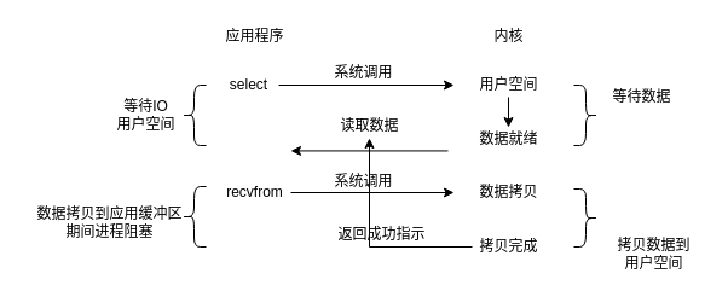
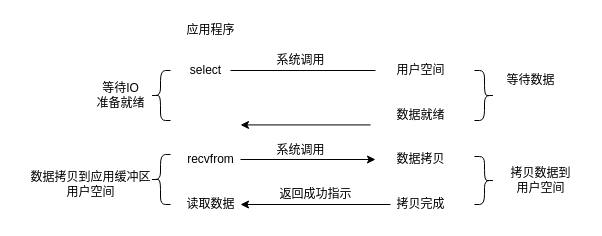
  <mxCell id="0" />
  <mxCell id="1" parent="0" />
  <mxCell id="2" value="应用程序&lt;br&gt;" style="text;html=1;align=center;verticalAlign=middle;resizable=0;points=[];autosize=1;" parent="1" vertex="1"><mxGeometry x="180" y="20" width="60" height="20" as="geometry" /></mxCell>
- <mxCell id="3" value="" style="edgeStyle=orthogonalEdgeStyle;rounded=0;orthogonalLoop=1;jettySize=auto;html=1;" parent="1" source="4" target="6" edge="1"><mxGeometry relative="1" as="geometry" /></mxCell>
+ <mxCell id="3" value="" style="edgeStyle=orthogonalEdgeStyle;rounded=0;orthogonalLoop=1;jettySize=auto;html=1;endArrow=none;" parent="1" source="4" target="6" edge="1"><mxGeometry relative="1" as="geometry" /></mxCell>
  <mxCell id="4" value="select" style="text;html=1;align=center;verticalAlign=middle;resizable=0;points=[];autosize=1;" parent="1" vertex="1"><mxGeometry x="180" y="60" width="50" height="20" as="geometry" /></mxCell>
- <mxCell id="5" value="" style="edgeStyle=orthogonalEdgeStyle;rounded=0;orthogonalLoop=1;jettySize=auto;html=1;" edge="1" parent="1" source="6" target="7"><mxGeometry relative="1" as="geometry" /></mxCell>
  <mxCell id="6" value="用户空间" style="text;html=1;align=center;verticalAlign=middle;resizable=0;points=[];autosize=1;" parent="1" vertex="1"><mxGeometry x="375" y="60" width="90" height="20" as="geometry" /></mxCell>
  <mxCell id="7" value="数据就绪" style="text;html=1;align=center;verticalAlign=middle;resizable=0;points=[];autosize=1;" parent="1" vertex="1"><mxGeometry x="390" y="105" width="60" height="20" as="geometry" /></mxCell>
  <mxCell id="8" value="数据拷贝" style="text;html=1;align=center;verticalAlign=middle;resizable=0;points=[];autosize=1;" parent="1" vertex="1"><mxGeometry x="390" y="149" width="60" height="20" as="geometry" /></mxCell>
  <mxCell id="9" value="" style="edgeStyle=orthogonalEdgeStyle;rounded=0;orthogonalLoop=1;jettySize=auto;html=1;" parent="1" source="10" target="11" edge="1"><mxGeometry relative="1" as="geometry" /></mxCell>
  <mxCell id="10" value="拷贝完成" style="text;html=1;align=center;verticalAlign=middle;resizable=0;points=[];autosize=1;" parent="1" vertex="1"><mxGeometry x="390" y="194" width="60" height="20" as="geometry" /></mxCell>
- <mxCell id="11" value="读取数据" style="text;html=1;align=center;verticalAlign=middle;resizable=0;points=[];autosize=1;" parent="1" vertex="1"><mxGeometry x="275" y="94" width="60" height="20" as="geometry" /></mxCell>
+ <mxCell id="11" value="读取数据" style="text;html=1;align=center;verticalAlign=middle;resizable=0;points=[];autosize=1;" parent="1" vertex="1"><mxGeometry x="180" y="194" width="60" height="20" as="geometry" /></mxCell>
  <mxCell id="12" value="" style="shape=curlyBracket;whiteSpace=wrap;html=1;rounded=1;" parent="1" vertex="1"><mxGeometry x="150" y="70" width="20" height="50" as="geometry" /></mxCell>
  <mxCell id="13" value="" style="shape=curlyBracket;whiteSpace=wrap;html=1;rounded=1;rotation=-180;" parent="1" vertex="1"><mxGeometry x="474" y="70" width="20" height="50" as="geometry" /></mxCell>
  <mxCell id="14" value="" style="shape=curlyBracket;whiteSpace=wrap;html=1;rounded=1;rotation=-180;" parent="1" vertex="1"><mxGeometry x="474" y="156" width="20" height="48" as="geometry" /></mxCell>
  <mxCell id="15" value="等待数据" style="text;html=1;align=center;verticalAlign=middle;resizable=0;points=[];autosize=1;" parent="1" vertex="1"><mxGeometry x="500" y="70" width="60" height="20" as="geometry" /></mxCell>
- <mxCell id="16" value="拷贝数据到&lt;br&gt;用户空间" style="text;html=1;align=center;verticalAlign=middle;resizable=0;points=[];autosize=1;" parent="1" vertex="1"><mxGeometry x="500" y="195" width="80" height="30" as="geometry" /></mxCell>
+ <mxCell id="16" value="拷贝数据到&lt;br&gt;用户空间" style="text;html=1;align=center;verticalAlign=middle;resizable=0;points=[];autosize=1;" parent="1" vertex="1"><mxGeometry x="500" y="165" width="80" height="30" as="geometry" /></mxCell>
  <mxCell id="17" value="系统调用" style="text;html=1;align=center;verticalAlign=middle;resizable=0;points=[];autosize=1;" parent="1" vertex="1"><mxGeometry x="270" y="50" width="60" height="20" as="geometry" /></mxCell>
  <mxCell id="18" value="返回成功指示" style="text;html=1;align=center;verticalAlign=middle;resizable=0;points=[];autosize=1;" parent="1" vertex="1"><mxGeometry x="270" y="184" width="90" height="20" as="geometry" /></mxCell>
- <mxCell id="19" value="内核" style="text;html=1;align=center;verticalAlign=middle;resizable=0;points=[];autosize=1;" parent="1" vertex="1"><mxGeometry x="400" y="20" width="40" height="20" as="geometry" /></mxCell>
- <mxCell id="20" value="数据拷贝到应用缓冲区&lt;br&gt;期间进程阻塞" style="text;html=1;align=center;verticalAlign=middle;resizable=0;points=[];autosize=1;" parent="1" vertex="1"><mxGeometry x="20" y="169" width="140" height="30" as="geometry" /></mxCell>
+ <mxCell id="20" value="数据拷贝到应用缓冲区&lt;br&gt;用户空间" style="text;html=1;align=center;verticalAlign=middle;resizable=0;points=[];autosize=1;" parent="1" vertex="1"><mxGeometry x="20" y="169" width="140" height="30" as="geometry" /></mxCell>
  <mxCell id="21" value="" style="edgeStyle=orthogonalEdgeStyle;rounded=0;orthogonalLoop=1;jettySize=auto;html=1;" parent="1" edge="1"><mxGeometry relative="1" as="geometry"><mxPoint x="370" y="124.43" as="sourcePoint" /><mxPoint x="240" y="124.43" as="targetPoint" /></mxGeometry></mxCell>
  <mxCell id="22" value="" style="edgeStyle=orthogonalEdgeStyle;rounded=0;orthogonalLoop=1;jettySize=auto;html=1;" parent="1" edge="1"><mxGeometry relative="1" as="geometry"><mxPoint x="240" y="159" as="sourcePoint" /><mxPoint x="375" y="159" as="targetPoint" /></mxGeometry></mxCell>
  <mxCell id="23" value="系统调用" style="text;html=1;align=center;verticalAlign=middle;resizable=0;points=[];autosize=1;" parent="1" vertex="1"><mxGeometry x="270" y="140" width="60" height="20" as="geometry" /></mxCell>
  <mxCell id="24" value="" style="shape=curlyBracket;whiteSpace=wrap;html=1;rounded=1;" vertex="1" parent="1"><mxGeometry x="150" y="154" width="20" height="50" as="geometry" /></mxCell>
- <mxCell id="25" value="等待IO&lt;br&gt;用户空间" style="text;html=1;align=center;verticalAlign=middle;resizable=0;points=[];autosize=1;" vertex="1" parent="1"><mxGeometry x="90" y="80" width="60" height="30" as="geometry" /></mxCell>
+ <mxCell id="25" value="等待IO&lt;br&gt;准备就绪" style="text;html=1;align=center;verticalAlign=middle;resizable=0;points=[];autosize=1;" vertex="1" parent="1"><mxGeometry x="90" y="80" width="60" height="30" as="geometry" /></mxCell>
  <mxCell id="26" value="recvfrom" style="text;html=1;align=center;verticalAlign=middle;resizable=0;points=[];autosize=1;" vertex="1" parent="1"><mxGeometry x="180" y="149" width="60" height="20" as="geometry" /></mxCell>
